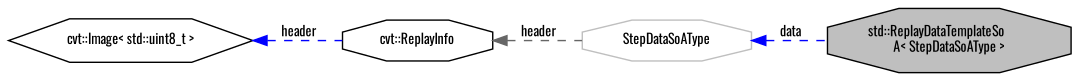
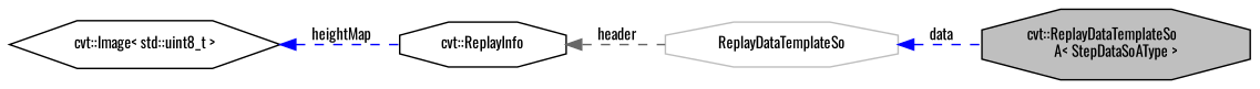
  digraph {
    fontname=Oswald
    rankdir=LR
    node [color=black fillcolor=white fontname=Oswald fontsize=10 shape=octagon style=filled]
    edge [color=blue dir=back fontname=Oswald fontsize=10 labelfontname=Helvetica labelfontsize=10 style=dashed]
-   n1 [fillcolor=grey75 fontcolor=black height=0.2 label="std::ReplayDataTemplateSo\lA\< StepDataSoAType \>" width=0.4]
+   n1 [fillcolor=grey75 fontcolor=black height=0.2 label="cvt::ReplayDataTemplateSo\lA\< StepDataSoAType \>" width=0.4]
    n2 [height=0.2 label="cvt::ReplayInfo" width=0.4]
-   n3 [color=grey75 height=0.2 label=StepDataSoAType width=0.4]
+   n3 [color=grey75 height=0.2 label=ReplayDataTemplateSo width=0.4]
    n4 [height=0.2 label="cvt::Image\< std::uint8_t \>" shape=hexagon width=0.4]
    n2 -> n3 [color=gray40 label=" header"]
    n3 -> n1 [label=" data"]
-   n4 -> n2 [label=" header"]
+   n4 -> n2 [label=" heightMap"]
  }
